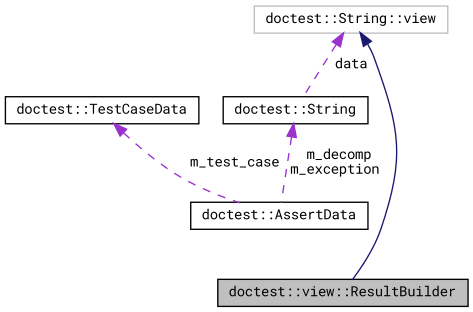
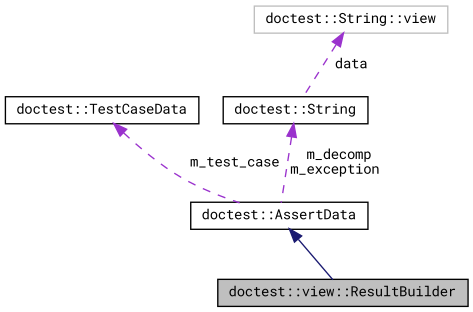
  digraph {
    fontname="Roboto Mono"
    node [color=black fillcolor=white fontname="Roboto Mono" fontsize=10 shape=record style=filled]
    edge [color=darkorchid3 dir=back fontname="Roboto Mono" fontsize=10 labelfontname=Helvetica labelfontsize=10 style=dashed]
    n1 [fillcolor=grey75 fontcolor=black height=0.2 label="doctest::view::ResultBuilder" width=0.4]
    n2 [height=0.2 label="doctest::AssertData" width=0.4]
    n3 [height=0.2 label="doctest::TestCaseData" width=0.4]
    n4 [height=0.2 label="doctest::String" width=0.4]
    n5 [color=grey75 height=0.2 label="doctest::String::view" width=0.4]
-   n5 -> n1 [color=midnightblue style=solid]
+   n2 -> n1 [color=midnightblue style=solid]
    n3 -> n2 [label=" m_test_case"]
    n4 -> n2 [label=" m_decomp\nm_exception"]
    n5 -> n4 [label=" data"]
  }
